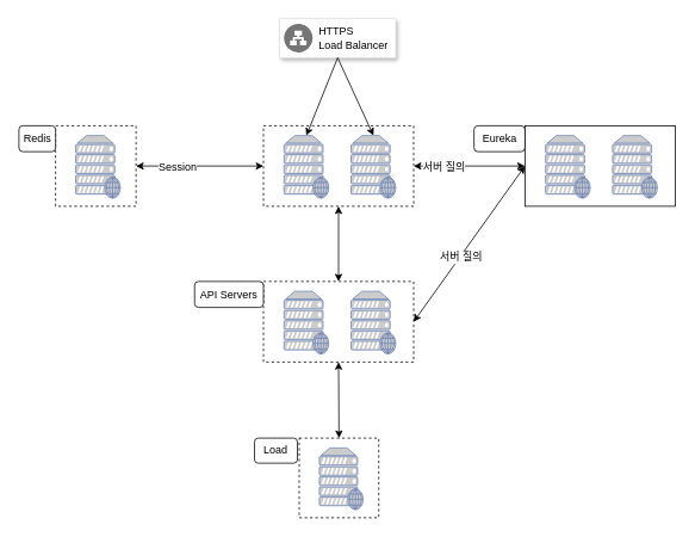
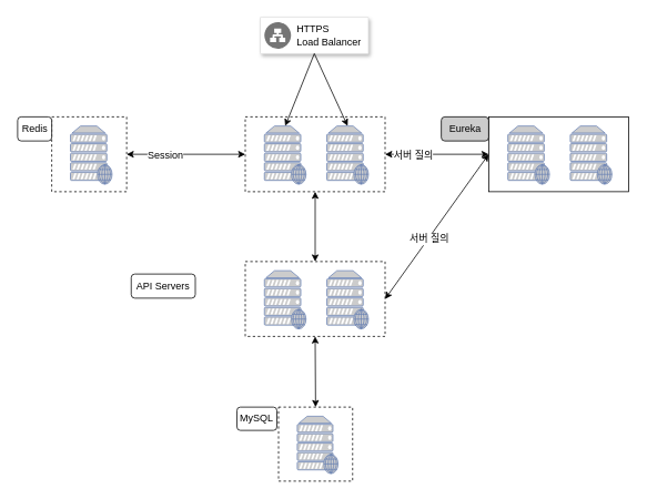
  <mxCell id="0" />
  <mxCell id="1" parent="0" />
  <mxCell id="2" value="" style="strokeColor=#dddddd;fillColor=#ffffff;shadow=1;strokeWidth=1;rounded=1;absoluteArcSize=1;arcSize=2;" vertex="1" parent="1"><mxGeometry x="312" y="20" width="130" height="44" as="geometry" /></mxCell>
  <mxCell id="3" value="HTTPS&#10;Load Balancer" style="dashed=0;connectable=0;html=1;fillColor=#757575;strokeColor=none;shape=mxgraph.gcp2.network_load_balancer;part=1;labelPosition=right;verticalLabelPosition=middle;align=left;verticalAlign=middle;spacingLeft=5;fontColor=#000000;fontSize=12;" vertex="1" parent="2"><mxGeometry y="0.5" width="32" height="32" relative="1" as="geometry"><mxPoint x="5" y="-16" as="offset" /></mxGeometry></mxCell>
  <mxCell id="4" value="" style="rounded=0;whiteSpace=wrap;html=1;dashed=1;" vertex="1" parent="1"><mxGeometry x="294" y="140" width="168" height="90" as="geometry" /></mxCell>
  <mxCell id="5" value="" style="fontColor=#0066CC;verticalAlign=top;verticalLabelPosition=bottom;labelPosition=center;align=center;html=1;outlineConnect=0;fillColor=#CCCCCC;strokeColor=#6881B3;gradientColor=none;gradientDirection=north;strokeWidth=2;shape=mxgraph.networks.web_server;" vertex="1" parent="1"><mxGeometry x="317" y="151" width="50" height="70" as="geometry" /></mxCell>
  <mxCell id="6" value="" style="fontColor=#0066CC;verticalAlign=top;verticalLabelPosition=bottom;labelPosition=center;align=center;html=1;outlineConnect=0;fillColor=#CCCCCC;strokeColor=#6881B3;gradientColor=none;gradientDirection=north;strokeWidth=2;shape=mxgraph.networks.web_server;" vertex="1" parent="1"><mxGeometry x="392" y="151" width="50" height="70" as="geometry" /></mxCell>
  <mxCell id="7" value="" style="endArrow=classic;html=1;entryX=0.5;entryY=0;entryDx=0;entryDy=0;entryPerimeter=0;" edge="1" parent="1" target="5"><mxGeometry width="50" height="50" relative="1" as="geometry"><mxPoint x="377" y="64" as="sourcePoint" /><mxPoint x="207" y="-70" as="targetPoint" /></mxGeometry></mxCell>
  <mxCell id="8" value="" style="endArrow=classic;html=1;entryX=0.5;entryY=0;entryDx=0;entryDy=0;entryPerimeter=0;exitX=0.5;exitY=1;exitDx=0;exitDy=0;" edge="1" parent="1" source="2" target="6"><mxGeometry width="50" height="50" relative="1" as="geometry"><mxPoint x="377" y="60" as="sourcePoint" /><mxPoint x="227" y="150" as="targetPoint" /></mxGeometry></mxCell>
  <mxCell id="9" value="" style="rounded=0;whiteSpace=wrap;html=1;" vertex="1" parent="1"><mxGeometry x="586.5" y="140" width="168" height="90" as="geometry" /></mxCell>
  <mxCell id="10" value="" style="fontColor=#0066CC;verticalAlign=top;verticalLabelPosition=bottom;labelPosition=center;align=center;html=1;outlineConnect=0;fillColor=#CCCCCC;strokeColor=#6881B3;gradientColor=none;gradientDirection=north;strokeWidth=2;shape=mxgraph.networks.web_server;" vertex="1" parent="1"><mxGeometry x="609.5" y="151" width="50" height="70" as="geometry" /></mxCell>
- <mxCell id="11" value="Eureka" style="rounded=1;whiteSpace=wrap;html=1;" vertex="1" parent="1"><mxGeometry x="529.5" y="140" width="57" height="29" as="geometry" /></mxCell>
+ <mxCell id="11" value="Eureka" style="rounded=1;whiteSpace=wrap;html=1;fillColor=#cccccc;" vertex="1" parent="1"><mxGeometry x="529.5" y="140" width="57" height="29" as="geometry" /></mxCell>
  <mxCell id="12" value="" style="fontColor=#0066CC;verticalAlign=top;verticalLabelPosition=bottom;labelPosition=center;align=center;html=1;outlineConnect=0;fillColor=#CCCCCC;strokeColor=#6881B3;gradientColor=none;gradientDirection=north;strokeWidth=2;shape=mxgraph.networks.web_server;" vertex="1" parent="1"><mxGeometry x="684.5" y="151" width="50" height="70" as="geometry" /></mxCell>
  <mxCell id="13" value="" style="endArrow=classic;startArrow=classic;html=1;entryX=1;entryY=0.5;entryDx=0;entryDy=0;exitX=0;exitY=0.5;exitDx=0;exitDy=0;" edge="1" parent="1" source="9" target="4"><mxGeometry width="50" height="50" relative="1" as="geometry"><mxPoint x="147" y="260" as="sourcePoint" /><mxPoint x="197" y="210" as="targetPoint" /></mxGeometry></mxCell>
  <mxCell id="14" value="서버 질의" style="text;html=1;resizable=0;points=[];align=center;verticalAlign=middle;labelBackgroundColor=#ffffff;" vertex="1" connectable="0" parent="13"><mxGeometry x="0.459" y="1" relative="1" as="geometry"><mxPoint as="offset" /></mxGeometry></mxCell>
  <mxCell id="15" value="" style="rounded=0;whiteSpace=wrap;html=1;dashed=1;" vertex="1" parent="1"><mxGeometry x="294" y="314" width="168" height="90" as="geometry" /></mxCell>
  <mxCell id="16" value="" style="fontColor=#0066CC;verticalAlign=top;verticalLabelPosition=bottom;labelPosition=center;align=center;html=1;outlineConnect=0;fillColor=#CCCCCC;strokeColor=#6881B3;gradientColor=none;gradientDirection=north;strokeWidth=2;shape=mxgraph.networks.web_server;" vertex="1" parent="1"><mxGeometry x="317" y="325" width="50" height="70" as="geometry" /></mxCell>
- <mxCell id="17" value="API Servers" style="rounded=1;whiteSpace=wrap;html=1;" vertex="1" parent="1"><mxGeometry x="217" y="314" width="77" height="29" as="geometry" /></mxCell>
+ <mxCell id="17" value="API Servers" style="rounded=1;whiteSpace=wrap;html=1;" vertex="1" parent="1"><mxGeometry x="157" y="329" width="77" height="29" as="geometry" /></mxCell>
  <mxCell id="18" value="" style="fontColor=#0066CC;verticalAlign=top;verticalLabelPosition=bottom;labelPosition=center;align=center;html=1;outlineConnect=0;fillColor=#CCCCCC;strokeColor=#6881B3;gradientColor=none;gradientDirection=north;strokeWidth=2;shape=mxgraph.networks.web_server;" vertex="1" parent="1"><mxGeometry x="392" y="325" width="50" height="70" as="geometry" /></mxCell>
  <mxCell id="19" value="" style="endArrow=classic;startArrow=classic;html=1;entryX=0.5;entryY=1;entryDx=0;entryDy=0;exitX=0.5;exitY=0;exitDx=0;exitDy=0;" edge="1" parent="1" source="15" target="4"><mxGeometry width="50" height="50" relative="1" as="geometry"><mxPoint x="596.5" y="195" as="sourcePoint" /><mxPoint x="472" y="195" as="targetPoint" /></mxGeometry></mxCell>
  <mxCell id="20" value="" style="endArrow=classic;startArrow=classic;html=1;entryX=1;entryY=0.5;entryDx=0;entryDy=0;exitX=0;exitY=0.5;exitDx=0;exitDy=0;" edge="1" parent="1" source="9" target="15"><mxGeometry width="50" height="50" relative="1" as="geometry"><mxPoint x="388" y="350" as="sourcePoint" /><mxPoint x="388" y="240" as="targetPoint" /></mxGeometry></mxCell>
  <mxCell id="21" value="서버 질의" style="text;html=1;resizable=0;points=[];align=center;verticalAlign=middle;labelBackgroundColor=#ffffff;" vertex="1" connectable="0" parent="20"><mxGeometry x="0.171" relative="1" as="geometry"><mxPoint x="1" as="offset" /></mxGeometry></mxCell>
  <mxCell id="22" value="" style="rounded=0;whiteSpace=wrap;html=1;dashed=1;" vertex="1" parent="1"><mxGeometry x="61.5" y="140" width="90" height="90" as="geometry" /></mxCell>
  <mxCell id="23" value="" style="fontColor=#0066CC;verticalAlign=top;verticalLabelPosition=bottom;labelPosition=center;align=center;html=1;outlineConnect=0;fillColor=#CCCCCC;strokeColor=#6881B3;gradientColor=none;gradientDirection=north;strokeWidth=2;shape=mxgraph.networks.web_server;" vertex="1" parent="1"><mxGeometry x="84" y="151" width="50" height="70" as="geometry" /></mxCell>
  <mxCell id="24" value="Redis" style="rounded=1;whiteSpace=wrap;html=1;" vertex="1" parent="1"><mxGeometry x="20.5" y="140" width="41" height="29" as="geometry" /></mxCell>
  <mxCell id="25" value="" style="rounded=0;whiteSpace=wrap;html=1;dashed=1;" vertex="1" parent="1"><mxGeometry x="334" y="489" width="89" height="89" as="geometry" /></mxCell>
  <mxCell id="26" value="" style="fontColor=#0066CC;verticalAlign=top;verticalLabelPosition=bottom;labelPosition=center;align=center;html=1;outlineConnect=0;fillColor=#CCCCCC;strokeColor=#6881B3;gradientColor=none;gradientDirection=north;strokeWidth=2;shape=mxgraph.networks.web_server;" vertex="1" parent="1"><mxGeometry x="356.5" y="500" width="49" height="69" as="geometry" /></mxCell>
- <mxCell id="27" value="Load" style="rounded=1;whiteSpace=wrap;html=1;" vertex="1" parent="1"><mxGeometry x="284" y="489" width="48" height="28" as="geometry" /></mxCell>
+ <mxCell id="27" value="MySQL" style="rounded=1;whiteSpace=wrap;html=1;" vertex="1" parent="1"><mxGeometry x="284" y="489" width="48" height="28" as="geometry" /></mxCell>
  <mxCell id="28" value="" style="endArrow=classic;startArrow=classic;html=1;entryX=0;entryY=0.5;entryDx=0;entryDy=0;exitX=1;exitY=0.5;exitDx=0;exitDy=0;" edge="1" parent="1" source="22" target="4"><mxGeometry width="50" height="50" relative="1" as="geometry"><mxPoint x="137" y="130" as="sourcePoint" /><mxPoint x="187" y="80" as="targetPoint" /></mxGeometry></mxCell>
  <mxCell id="29" value="Session" style="text;html=1;resizable=0;points=[];align=center;verticalAlign=middle;labelBackgroundColor=#ffffff;" vertex="1" connectable="0" parent="28"><mxGeometry x="-0.349" relative="1" as="geometry"><mxPoint as="offset" /></mxGeometry></mxCell>
  <mxCell id="30" value="" style="endArrow=classic;startArrow=classic;html=1;entryX=0.5;entryY=1;entryDx=0;entryDy=0;exitX=0.5;exitY=0;exitDx=0;exitDy=0;" edge="1" parent="1" source="25" target="15"><mxGeometry width="50" height="50" relative="1" as="geometry"><mxPoint x="388" y="350" as="sourcePoint" /><mxPoint x="388" y="240" as="targetPoint" /></mxGeometry></mxCell>
